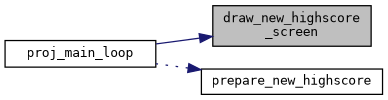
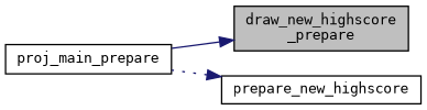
  digraph {
    fontname="DejaVu Sans Mono"
    rankdir=RL
    node [color=black fillcolor=white fontname="DejaVu Sans Mono" fontsize=10 shape=record style=filled]
    edge [color=midnightblue dir=back fontname="DejaVu Sans Mono" fontsize=10 labelfontname=Helvetica labelfontsize=10]
-   n1 [fillcolor=grey75 fontcolor=black height=0.2 label="draw_new_highscore\l_screen" width=0.4]
-   n2 [height=0.2 label=proj_main_loop width=0.4]
+   n1 [fillcolor=grey75 fontcolor=black height=0.2 label="draw_new_highscore\l_prepare" width=0.4]
+   n2 [height=0.2 label=proj_main_prepare width=0.4]
    n3 [height=0.2 label=prepare_new_highscore width=0.4]
    n1 -> n2 [style=solid]
    n3 -> n2 [style=dotted]
  }
